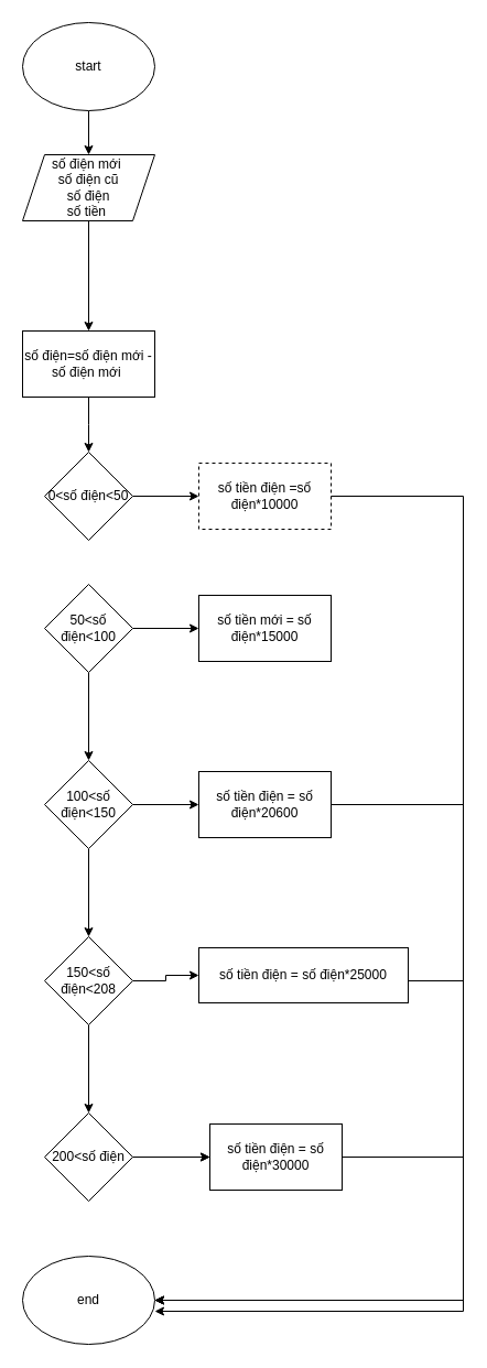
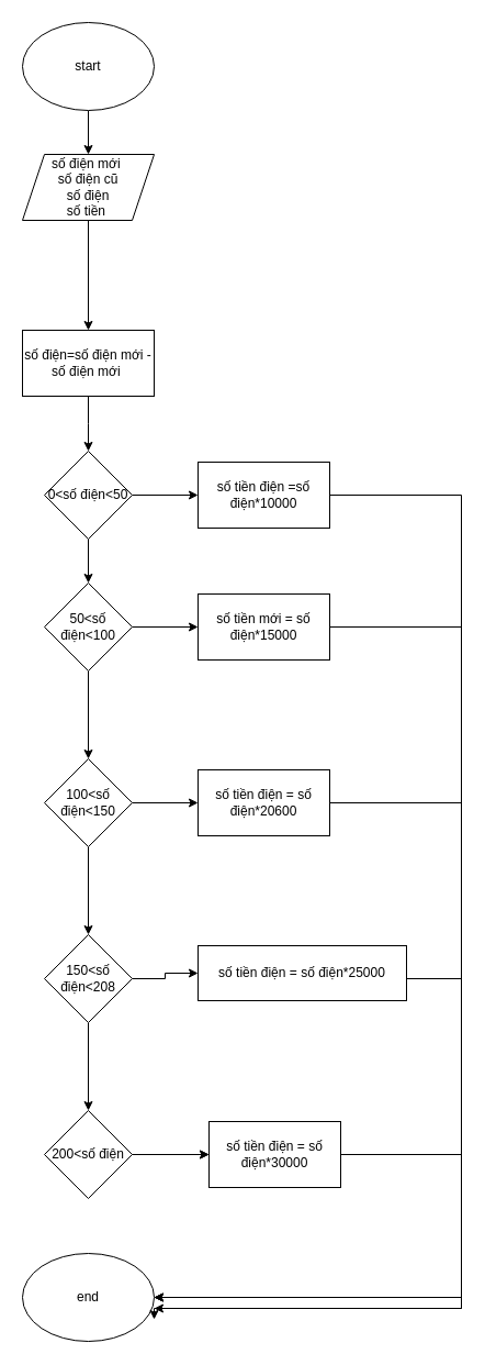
  <mxCell id="0" />
  <mxCell id="1" parent="0" />
  <mxCell id="2" value="" style="edgeStyle=orthogonalEdgeStyle;rounded=0;orthogonalLoop=1;jettySize=auto;html=1;" edge="1" parent="1" source="3" target="5"><mxGeometry relative="1" as="geometry" /></mxCell>
  <mxCell id="3" value="start" style="ellipse;whiteSpace=wrap;html=1;" vertex="1" parent="1"><mxGeometry x="20" y="20" width="120" height="80" as="geometry" /></mxCell>
  <mxCell id="4" value="" style="edgeStyle=orthogonalEdgeStyle;rounded=0;orthogonalLoop=1;jettySize=auto;html=1;" edge="1" parent="1" source="5" target="7"><mxGeometry relative="1" as="geometry" /></mxCell>
  <mxCell id="5" value="số điện mới&amp;nbsp;&lt;br&gt;số điện cũ&lt;br&gt;số điện&lt;br&gt;số tiền&amp;nbsp;&lt;br&gt;" style="shape=parallelogram;perimeter=parallelogramPerimeter;whiteSpace=wrap;html=1;fixedSize=1;" vertex="1" parent="1"><mxGeometry x="20" y="140" width="120" height="60" as="geometry" /></mxCell>
  <mxCell id="6" value="" style="edgeStyle=orthogonalEdgeStyle;rounded=0;orthogonalLoop=1;jettySize=auto;html=1;" edge="1" parent="1" source="7"><mxGeometry relative="1" as="geometry"><mxPoint x="80" y="410" as="targetPoint" /></mxGeometry></mxCell>
  <mxCell id="7" value="số điện=số điện mới -số điện mới&amp;nbsp;" style="whiteSpace=wrap;html=1;" vertex="1" parent="1"><mxGeometry x="20" y="300" width="120" height="60" as="geometry" /></mxCell>
+ <mxCell id="8" value="" style="edgeStyle=orthogonalEdgeStyle;rounded=0;orthogonalLoop=1;jettySize=auto;html=1;" edge="1" parent="1" source="10" target="14"><mxGeometry relative="1" as="geometry" /></mxCell>
  <mxCell id="9" value="" style="edgeStyle=orthogonalEdgeStyle;rounded=0;orthogonalLoop=1;jettySize=auto;html=1;" edge="1" parent="1" source="10" target="24"><mxGeometry relative="1" as="geometry" /></mxCell>
  <mxCell id="10" value="0&amp;lt;số điện&amp;lt;50" style="rhombus;whiteSpace=wrap;html=1;" vertex="1" parent="1"><mxGeometry x="40" y="410" width="80" height="80" as="geometry" /></mxCell>
  <mxCell id="11" value="end" style="ellipse;whiteSpace=wrap;html=1;" vertex="1" parent="1"><mxGeometry x="20" y="1140" width="120" height="80" as="geometry" /></mxCell>
  <mxCell id="12" value="" style="edgeStyle=orthogonalEdgeStyle;rounded=0;orthogonalLoop=1;jettySize=auto;html=1;" edge="1" parent="1" source="14" target="17"><mxGeometry relative="1" as="geometry" /></mxCell>
  <mxCell id="13" value="" style="edgeStyle=orthogonalEdgeStyle;rounded=0;orthogonalLoop=1;jettySize=auto;html=1;" edge="1" parent="1" source="14" target="26"><mxGeometry relative="1" as="geometry" /></mxCell>
  <mxCell id="14" value="50&amp;lt;số điện&amp;lt;100" style="rhombus;whiteSpace=wrap;html=1;" vertex="1" parent="1"><mxGeometry x="40" y="530" width="80" height="80" as="geometry" /></mxCell>
  <mxCell id="15" value="" style="edgeStyle=orthogonalEdgeStyle;rounded=0;orthogonalLoop=1;jettySize=auto;html=1;" edge="1" parent="1" source="17" target="20"><mxGeometry relative="1" as="geometry" /></mxCell>
  <mxCell id="16" value="" style="edgeStyle=orthogonalEdgeStyle;rounded=0;orthogonalLoop=1;jettySize=auto;html=1;" edge="1" parent="1" source="17" target="29"><mxGeometry relative="1" as="geometry" /></mxCell>
  <mxCell id="17" value="100&amp;lt;số điện&amp;lt;150" style="rhombus;whiteSpace=wrap;html=1;" vertex="1" parent="1"><mxGeometry x="40" y="690" width="80" height="80" as="geometry" /></mxCell>
  <mxCell id="18" value="" style="edgeStyle=orthogonalEdgeStyle;rounded=0;orthogonalLoop=1;jettySize=auto;html=1;" edge="1" parent="1" source="20" target="23"><mxGeometry relative="1" as="geometry" /></mxCell>
  <mxCell id="19" value="" style="edgeStyle=orthogonalEdgeStyle;rounded=0;orthogonalLoop=1;jettySize=auto;html=1;" edge="1" parent="1" source="20" target="31"><mxGeometry relative="1" as="geometry" /></mxCell>
  <mxCell id="20" value="150&amp;lt;số điện&amp;lt;208" style="rhombus;whiteSpace=wrap;html=1;" vertex="1" parent="1"><mxGeometry x="40" y="850" width="80" height="80" as="geometry" /></mxCell>
  <mxCell id="21" value="" style="edgeStyle=orthogonalEdgeStyle;rounded=0;orthogonalLoop=1;jettySize=auto;html=1;" edge="1" parent="1" source="23" target="33"><mxGeometry relative="1" as="geometry" /></mxCell>
  <mxCell id="22" style="edgeStyle=orthogonalEdgeStyle;rounded=0;orthogonalLoop=1;jettySize=auto;html=1;exitX=1;exitY=0.5;exitDx=0;exitDy=0;" edge="1" parent="1" source="23"><mxGeometry relative="1" as="geometry"><mxPoint x="190" y="1050" as="targetPoint" /></mxGeometry></mxCell>
  <mxCell id="23" value="200&amp;lt;số điện" style="rhombus;whiteSpace=wrap;html=1;" vertex="1" parent="1"><mxGeometry x="40" y="1010" width="80" height="80" as="geometry" /></mxCell>
- <mxCell id="24" value="số tiền điện =số điện*10000" style="whiteSpace=wrap;html=1;dashed=1;" vertex="1" parent="1"><mxGeometry x="180" y="420" width="120" height="60" as="geometry" /></mxCell>
+ <mxCell id="24" value="số tiền điện =số điện*10000" style="whiteSpace=wrap;html=1;" vertex="1" parent="1"><mxGeometry x="180" y="420" width="120" height="60" as="geometry" /></mxCell>
  <mxCell id="25" style="edgeStyle=orthogonalEdgeStyle;rounded=0;orthogonalLoop=1;jettySize=auto;html=1;entryX=1;entryY=0.625;entryDx=0;entryDy=0;entryPerimeter=0;" edge="1" parent="1" source="24" target="11"><mxGeometry relative="1" as="geometry"><Array as="points"><mxPoint x="420" y="450" /><mxPoint x="420" y="1190" /></Array></mxGeometry></mxCell>
  <mxCell id="26" value="số tiền mới =&amp;nbsp;số điện*15000" style="whiteSpace=wrap;html=1;" vertex="1" parent="1"><mxGeometry x="180" y="540" width="120" height="60" as="geometry" /></mxCell>
+ <mxCell id="27" style="edgeStyle=orthogonalEdgeStyle;rounded=0;orthogonalLoop=1;jettySize=auto;html=1;entryX=1;entryY=0.75;entryDx=0;entryDy=0;entryPerimeter=0;" edge="1" parent="1" source="26" target="11"><mxGeometry relative="1" as="geometry"><Array as="points"><mxPoint x="420" y="570" /><mxPoint x="420" y="1190" /><mxPoint x="140" y="1190" /></Array></mxGeometry></mxCell>
  <mxCell id="28" style="edgeStyle=orthogonalEdgeStyle;rounded=0;orthogonalLoop=1;jettySize=auto;html=1;entryX=1;entryY=0.5;entryDx=0;entryDy=0;" edge="1" parent="1" source="29" target="11"><mxGeometry relative="1" as="geometry"><Array as="points"><mxPoint x="420" y="730" /><mxPoint x="420" y="1180" /></Array></mxGeometry></mxCell>
  <mxCell id="29" value="số tiền điện =&amp;nbsp;số điện*20600" style="whiteSpace=wrap;html=1;" vertex="1" parent="1"><mxGeometry x="180" y="700" width="120" height="60" as="geometry" /></mxCell>
  <mxCell id="30" style="edgeStyle=orthogonalEdgeStyle;rounded=0;orthogonalLoop=1;jettySize=auto;html=1;entryX=1;entryY=0.5;entryDx=0;entryDy=0;" edge="1" parent="1" source="31" target="11"><mxGeometry relative="1" as="geometry"><Array as="points"><mxPoint x="420" y="890" /><mxPoint x="420" y="1180" /></Array></mxGeometry></mxCell>
  <mxCell id="31" value="số tiền điện =&amp;nbsp;số điện*25000" style="whiteSpace=wrap;html=1;" vertex="1" parent="1"><mxGeometry x="180" y="860" width="190" height="50" as="geometry" /></mxCell>
  <mxCell id="32" style="edgeStyle=orthogonalEdgeStyle;rounded=0;orthogonalLoop=1;jettySize=auto;html=1;entryX=1;entryY=0.5;entryDx=0;entryDy=0;" edge="1" parent="1" source="33" target="11"><mxGeometry relative="1" as="geometry"><Array as="points"><mxPoint x="420" y="1050" /><mxPoint x="420" y="1180" /></Array></mxGeometry></mxCell>
  <mxCell id="33" value="số tiền điện =&amp;nbsp;số điện*30000" style="rounded=0;whiteSpace=wrap;html=1;" vertex="1" parent="1"><mxGeometry x="190" y="1020" width="120" height="60" as="geometry" /></mxCell>
